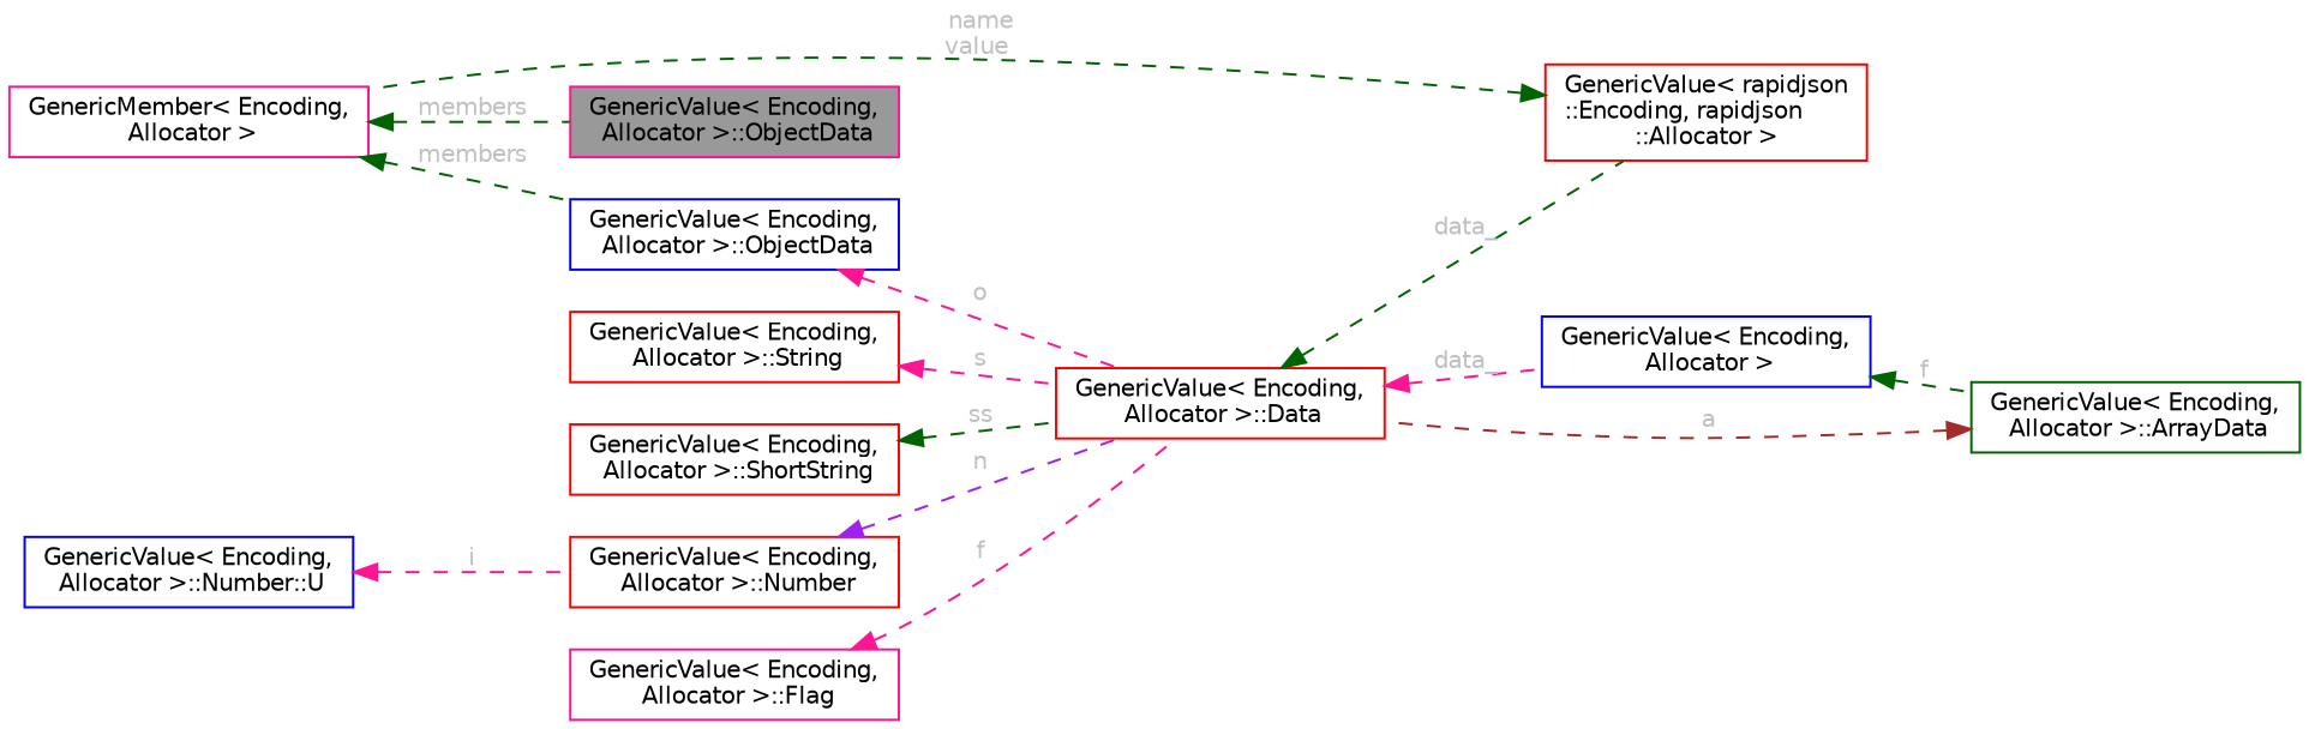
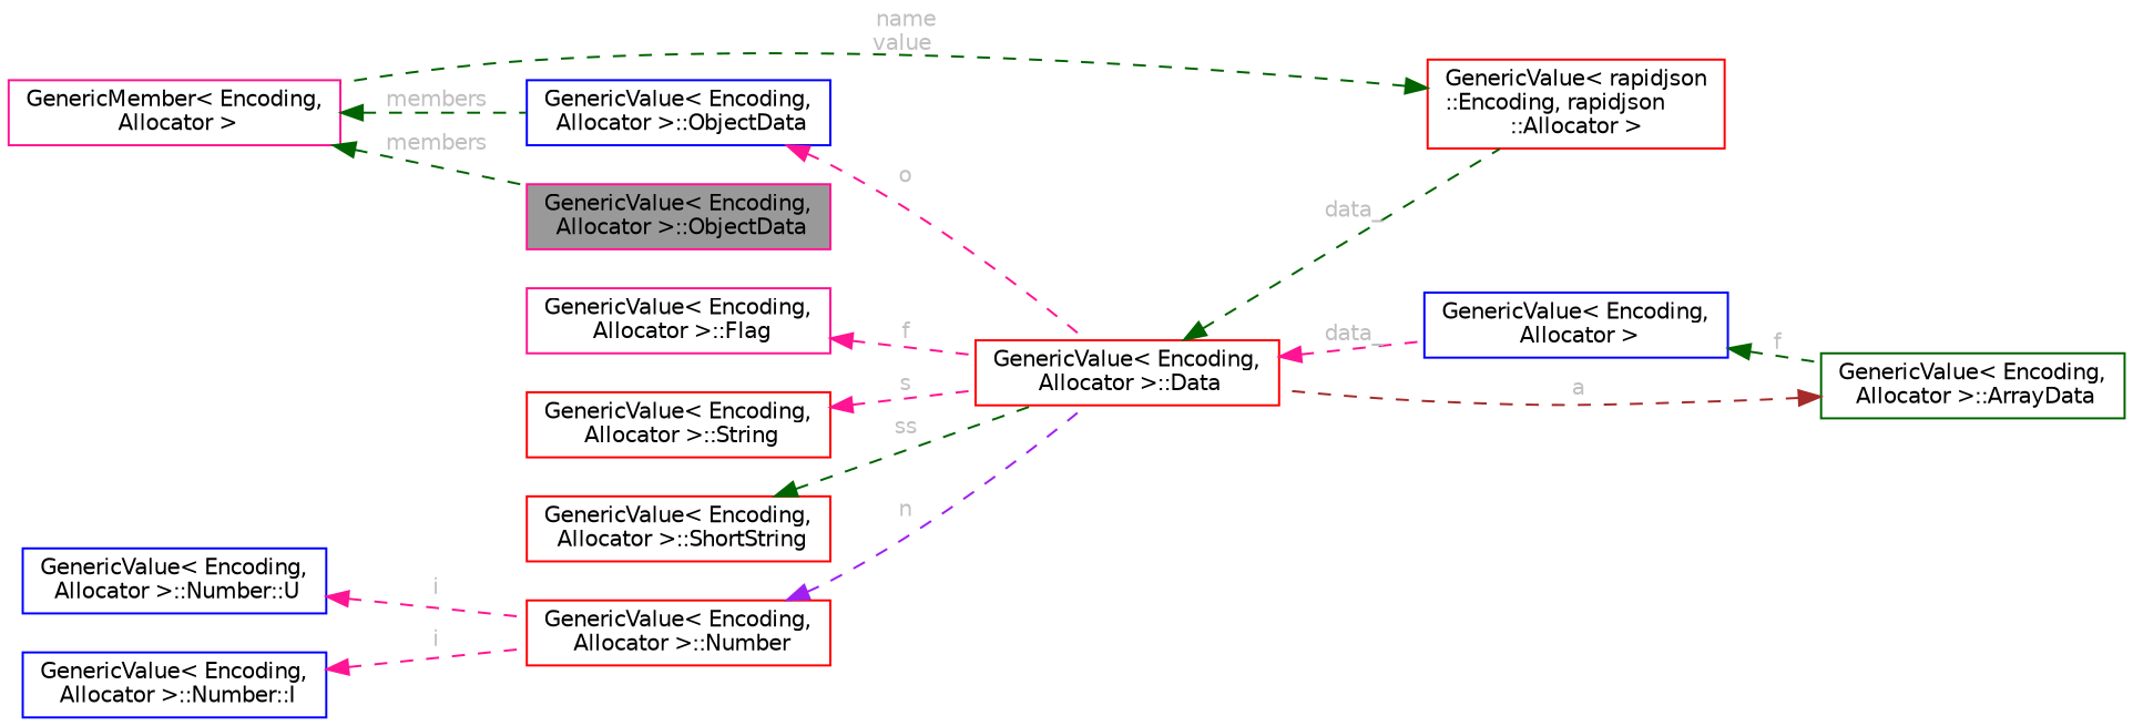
  digraph {
    rankdir=LR
    node [color=red fillcolor=white fontname=Helvetica fontsize=10 shape=box style=filled]
    edge [color=darkgreen dir=back fontcolor=grey fontname=Helvetica fontsize=10 labelfontname=Helvetica labelfontsize=10 style=dashed]
    n1 [color=deeppink fillcolor=grey60 fontcolor=black height=0.2 label="GenericValue\< Encoding,\l Allocator \>::ObjectData" width=0.4]
    n2 [color=deeppink height=0.2 label="GenericMember\< Encoding,\l Allocator \>" width=0.4]
    n3 [color=blue height=0.2 label="GenericValue\< Encoding,\l Allocator \>::ObjectData" width=0.4]
    n4 [height=0.2 label="GenericValue\< Encoding,\l Allocator \>::Data" width=0.4]
    n5 [height=0.2 label="GenericValue\< rapidjson\l::Encoding, rapidjson\l::Allocator \>" width=0.4]
    n6 [color=blue height=0.2 label="GenericValue\< Encoding,\l Allocator \>" width=0.4]
    n7 [color=darkgreen height=0.2 label="GenericValue\< Encoding,\l Allocator \>::ArrayData" width=0.4]
    n8 [height=0.2 label="GenericValue\< Encoding,\l Allocator \>::String" width=0.4]
    n9 [height=0.2 label="GenericValue\< Encoding,\l Allocator \>::ShortString" width=0.4]
    n10 [height=0.2 label="GenericValue\< Encoding,\l Allocator \>::Number" width=0.4]
+   n11 [color=blue height=0.2 label="GenericValue\< Encoding,\l Allocator \>::Number::I" width=0.4]
    n12 [color=blue height=0.2 label="GenericValue\< Encoding,\l Allocator \>::Number::U" width=0.4]
    n13 [color=deeppink height=0.2 label="GenericValue\< Encoding,\l Allocator \>::Flag" width=0.4]
    n2 -> n1 [label=" members"]
    n2 -> n3 [label=" members"]
    n3 -> n4 [color=deeppink label=" o"]
    n4 -> n5 [label=" data_"]
    n4 -> n6 [color=deeppink label=" data_"]
    n5 -> n2 [label=" name\nvalue"]
    n6 -> n7 [label=" f"]
    n7 -> n4 [color=brown label=" a"]
    n8 -> n4 [color=deeppink label=" s"]
    n9 -> n4 [label=" ss"]
    n10 -> n4 [color=purple label=" n"]
+   n11 -> n10 [color=deeppink label=" i"]
    n12 -> n10 [color=deeppink label=" i"]
    n13 -> n4 [color=deeppink label=" f"]
  }
